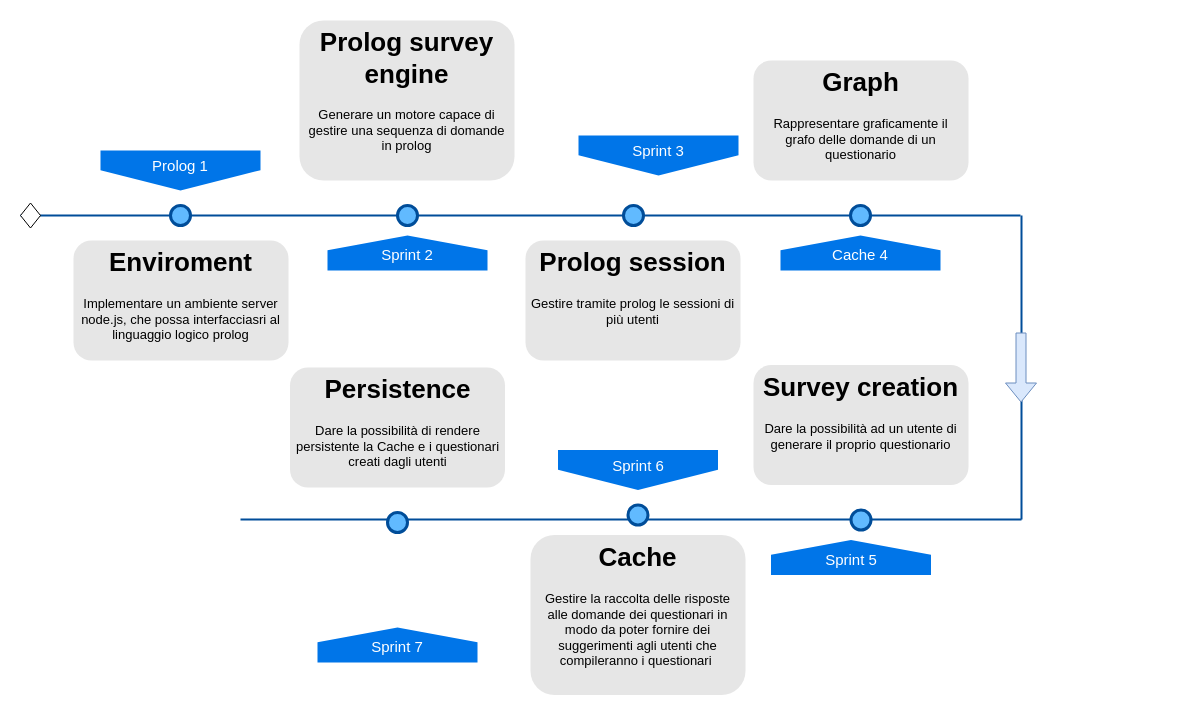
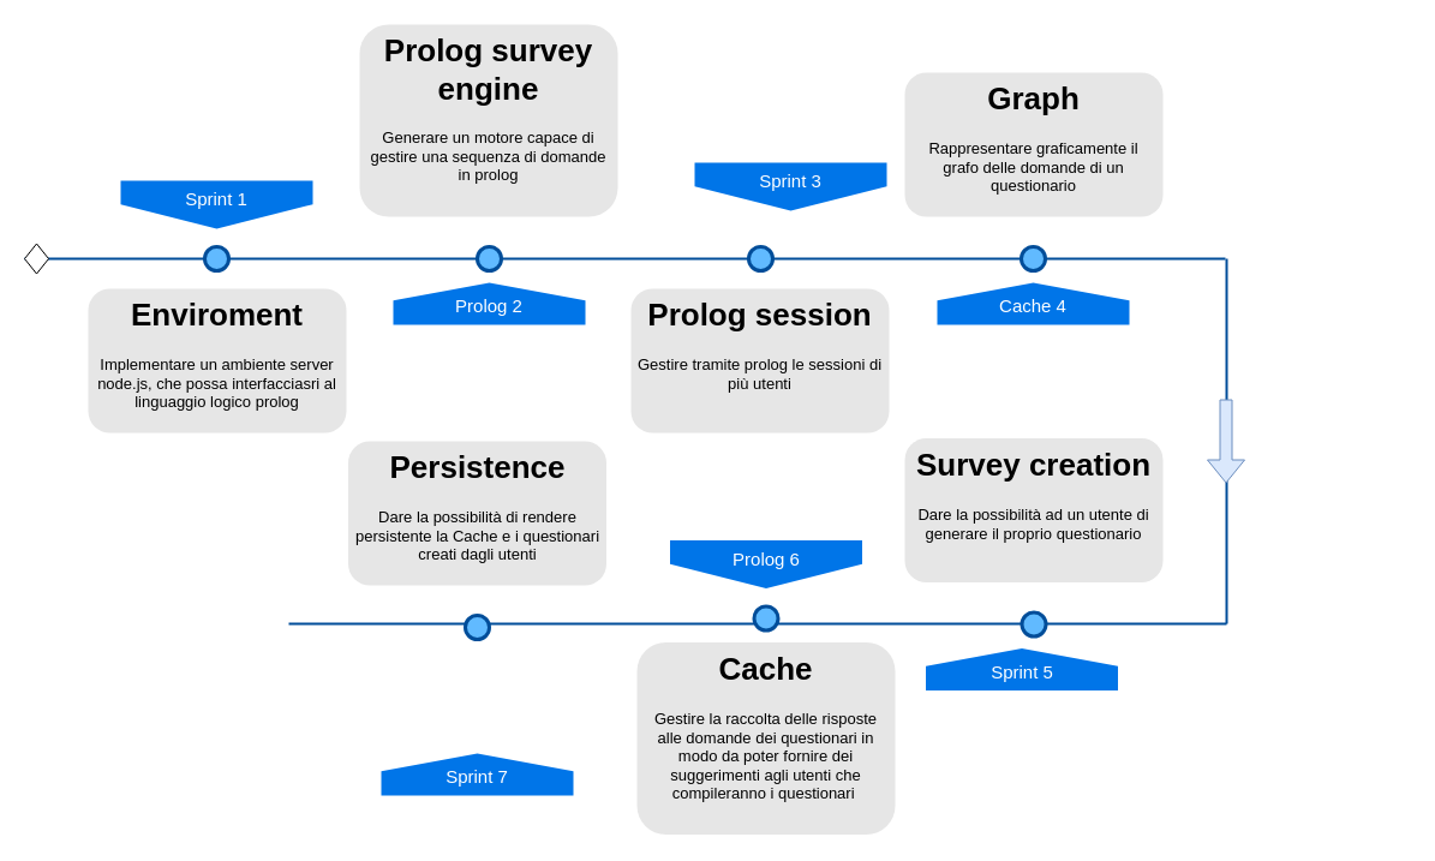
  <mxCell id="0" />
  <mxCell id="1" parent="0" />
  <mxCell id="2" value="" style="line;strokeWidth=2;html=1;fillColor=none;fontSize=28;fontColor=#004D99;strokeColor=#004D99;" parent="1" vertex="1"><mxGeometry x="20" y="210" width="1000" height="10" as="geometry" /></mxCell>
- <mxCell id="3" value="Prolog 1" style="shape=offPageConnector;whiteSpace=wrap;html=1;fillColor=#0075E8;fontSize=15;fontColor=#FFFFFF;size=0.509;verticalAlign=top;strokeColor=none;" parent="1" vertex="1"><mxGeometry x="100" y="150" width="160" height="40" as="geometry" /></mxCell>
+ <mxCell id="3" value="Sprint 1" style="shape=offPageConnector;whiteSpace=wrap;html=1;fillColor=#0075E8;fontSize=15;fontColor=#FFFFFF;size=0.509;verticalAlign=top;strokeColor=none;" parent="1" vertex="1"><mxGeometry x="100" y="150" width="160" height="40" as="geometry" /></mxCell>
  <mxCell id="4" value="Sprint 3" style="shape=offPageConnector;whiteSpace=wrap;html=1;fillColor=#0075E8;fontSize=15;fontColor=#FFFFFF;size=0.509;verticalAlign=top;strokeColor=none;" parent="1" vertex="1"><mxGeometry x="578" y="135" width="160" height="40" as="geometry" /></mxCell>
- <mxCell id="5" value="Sprint 2" style="shape=offPageConnector;whiteSpace=wrap;html=1;fillColor=#0075E8;fontSize=15;fontColor=#FFFFFF;size=0.418;flipV=1;verticalAlign=bottom;strokeColor=none;spacingBottom=4;" parent="1" vertex="1"><mxGeometry x="327" y="235" width="160" height="35" as="geometry" /></mxCell>
+ <mxCell id="5" value="Prolog 2" style="shape=offPageConnector;whiteSpace=wrap;html=1;fillColor=#0075E8;fontSize=15;fontColor=#FFFFFF;size=0.418;flipV=1;verticalAlign=bottom;strokeColor=none;spacingBottom=4;" parent="1" vertex="1"><mxGeometry x="327" y="235" width="160" height="35" as="geometry" /></mxCell>
  <mxCell id="6" value="&lt;span&gt;Cache 4&lt;/span&gt;" style="shape=offPageConnector;whiteSpace=wrap;html=1;fillColor=#0075E8;fontSize=15;fontColor=#FFFFFF;size=0.418;flipV=1;verticalAlign=bottom;strokeColor=none;spacingBottom=4;" parent="1" vertex="1"><mxGeometry x="780" y="235" width="160" height="35" as="geometry" /></mxCell>
  <mxCell id="7" value="" style="ellipse;whiteSpace=wrap;html=1;fillColor=#61BAFF;fontSize=28;fontColor=#004D99;strokeWidth=3;strokeColor=#004D99;" parent="1" vertex="1"><mxGeometry x="170" y="205" width="20" height="20" as="geometry" /></mxCell>
  <mxCell id="8" value="" style="ellipse;whiteSpace=wrap;html=1;fillColor=#61BAFF;fontSize=28;fontColor=#004D99;strokeWidth=3;strokeColor=#004D99;" parent="1" vertex="1"><mxGeometry x="397" y="205" width="20" height="20" as="geometry" /></mxCell>
  <mxCell id="9" value="" style="ellipse;whiteSpace=wrap;html=1;fillColor=#61BAFF;fontSize=28;fontColor=#004D99;strokeWidth=3;strokeColor=#004D99;" parent="1" vertex="1"><mxGeometry x="623" y="205" width="20" height="20" as="geometry" /></mxCell>
  <mxCell id="10" value="" style="ellipse;whiteSpace=wrap;html=1;fillColor=#61BAFF;fontSize=28;fontColor=#004D99;strokeWidth=3;strokeColor=#004D99;" parent="1" vertex="1"><mxGeometry x="850" y="205" width="20" height="20" as="geometry" /></mxCell>
  <mxCell id="11" value="&lt;h1&gt;Enviroment&lt;/h1&gt;&lt;p&gt;Implementare un ambiente server node.js, che possa interfacciasri al linguaggio logico prolog&lt;/p&gt;&lt;div&gt;&lt;br&gt;&lt;/div&gt;" style="text;html=1;spacing=5;spacingTop=-20;whiteSpace=wrap;overflow=hidden;strokeColor=none;strokeWidth=3;fillColor=#E6E6E6;fontSize=13;fontColor=#000000;align=center;rounded=1;" parent="1" vertex="1"><mxGeometry x="73" y="240" width="215" height="120" as="geometry" /></mxCell>
  <mxCell id="12" value="&lt;h1&gt;Prolog survey engine&lt;/h1&gt;&lt;p&gt;Generare un motore capace di gestire una sequenza di domande in prolog&lt;/p&gt;&lt;div&gt;&lt;br&gt;&lt;/div&gt;" style="text;html=1;spacing=5;spacingTop=-20;whiteSpace=wrap;overflow=hidden;strokeColor=none;strokeWidth=3;fillColor=#E6E6E6;fontSize=13;fontColor=#000000;align=center;rounded=1;" parent="1" vertex="1"><mxGeometry x="299" y="20" width="215" height="160" as="geometry" /></mxCell>
  <mxCell id="13" value="&lt;h1&gt;Prolog session&lt;/h1&gt;&lt;p&gt;Gestire tramite prolog le sessioni di più utenti&lt;/p&gt;" style="text;html=1;spacing=5;spacingTop=-20;whiteSpace=wrap;overflow=hidden;strokeColor=none;strokeWidth=3;fillColor=#E6E6E6;fontSize=13;fontColor=#000000;align=center;rounded=1;" parent="1" vertex="1"><mxGeometry x="525" y="240" width="215" height="120" as="geometry" /></mxCell>
  <mxCell id="14" value="&lt;h1&gt;Graph&lt;/h1&gt;&lt;p&gt;Rappresentare graficamente il grafo delle domande di un questionario&lt;br&gt;&lt;/p&gt;&lt;div&gt;&lt;br&gt;&lt;/div&gt;" style="text;html=1;spacing=5;spacingTop=-20;whiteSpace=wrap;overflow=hidden;strokeColor=none;strokeWidth=3;fillColor=#E6E6E6;fontSize=13;fontColor=#000000;align=center;rounded=1;" parent="1" vertex="1"><mxGeometry x="753" y="60" width="215" height="120" as="geometry" /></mxCell>
  <mxCell id="15" value="" style="line;strokeWidth=2;html=1;fillColor=none;fontSize=28;fontColor=#004D99;strokeColor=#004D99;" parent="1" vertex="1"><mxGeometry x="240" y="514" width="781" height="10" as="geometry" /></mxCell>
- <mxCell id="16" value="Sprint 6" style="shape=offPageConnector;whiteSpace=wrap;html=1;fillColor=#0075E8;fontSize=15;fontColor=#FFFFFF;size=0.509;verticalAlign=top;strokeColor=none;" parent="1" vertex="1"><mxGeometry x="557.5" y="449.5" width="160" height="40" as="geometry" /></mxCell>
+ <mxCell id="16" value="Prolog 6" style="shape=offPageConnector;whiteSpace=wrap;html=1;fillColor=#0075E8;fontSize=15;fontColor=#FFFFFF;size=0.509;verticalAlign=top;strokeColor=none;" parent="1" vertex="1"><mxGeometry x="557.5" y="449.5" width="160" height="40" as="geometry" /></mxCell>
  <mxCell id="17" value="Sprint 5" style="shape=offPageConnector;whiteSpace=wrap;html=1;fillColor=#0075E8;fontSize=15;fontColor=#FFFFFF;size=0.418;flipV=1;verticalAlign=bottom;strokeColor=none;spacingBottom=4;" parent="1" vertex="1"><mxGeometry x="770.5" y="539.5" width="160" height="35" as="geometry" /></mxCell>
  <mxCell id="18" value="" style="ellipse;whiteSpace=wrap;html=1;fillColor=#61BAFF;fontSize=28;fontColor=#004D99;strokeWidth=3;strokeColor=#004D99;" parent="1" vertex="1"><mxGeometry x="627.5" y="504.5" width="20" height="20" as="geometry" /></mxCell>
  <mxCell id="19" value="" style="ellipse;whiteSpace=wrap;html=1;fillColor=#61BAFF;fontSize=28;fontColor=#004D99;strokeWidth=3;strokeColor=#004D99;" parent="1" vertex="1"><mxGeometry x="850.5" y="509.5" width="20" height="20" as="geometry" /></mxCell>
  <mxCell id="20" value="&lt;h1&gt;Cache&lt;/h1&gt;&lt;p&gt;Gestire la raccolta delle risposte alle domande dei questionari in modo da poter fornire dei suggerimenti agli utenti che compileranno i questionari&amp;nbsp;&lt;/p&gt;&lt;div&gt;&lt;br&gt;&lt;/div&gt;" style="text;html=1;spacing=5;spacingTop=-20;whiteSpace=wrap;overflow=hidden;strokeColor=none;strokeWidth=3;fillColor=#E6E6E6;fontSize=13;fontColor=#000000;align=center;rounded=1;" parent="1" vertex="1"><mxGeometry x="530" y="534.5" width="215" height="160" as="geometry" /></mxCell>
  <mxCell id="21" value="&lt;h1&gt;Survey creation&lt;/h1&gt;&lt;p&gt;Dare la possibilità ad un utente di generare il proprio questionario&lt;/p&gt;&lt;div&gt;&lt;br&gt;&lt;/div&gt;" style="text;html=1;spacing=5;spacingTop=-20;whiteSpace=wrap;overflow=hidden;strokeColor=none;strokeWidth=3;fillColor=#E6E6E6;fontSize=13;fontColor=#000000;align=center;rounded=1;" parent="1" vertex="1"><mxGeometry x="753" y="364.5" width="215" height="120" as="geometry" /></mxCell>
  <mxCell id="22" value="" style="line;strokeWidth=2;html=1;fillColor=none;fontSize=28;fontColor=#004D99;strokeColor=#004D99;rotation=-90;" parent="1" vertex="1"><mxGeometry x="869" y="362" width="304" height="10" as="geometry" /></mxCell>
  <mxCell id="23" value="" style="rhombus;whiteSpace=wrap;html=1;" parent="1" vertex="1"><mxGeometry x="20" y="202.5" width="20" height="25" as="geometry" /></mxCell>
  <mxCell id="24" value="" style="shape=flexArrow;endArrow=classic;html=1;fillColor=#dae8fc;strokeColor=#6c8ebf;" parent="1" edge="1"><mxGeometry width="50" height="50" relative="1" as="geometry"><mxPoint x="1020.5" y="332" as="sourcePoint" /><mxPoint x="1020.5" y="402" as="targetPoint" /></mxGeometry></mxCell>
  <mxCell id="25" value="Sprint 7" style="shape=offPageConnector;whiteSpace=wrap;html=1;fillColor=#0075E8;fontSize=15;fontColor=#FFFFFF;size=0.418;flipV=1;verticalAlign=bottom;strokeColor=none;spacingBottom=4;" vertex="1" parent="1"><mxGeometry x="317" y="627" width="160" height="35" as="geometry" /></mxCell>
  <mxCell id="26" value="" style="ellipse;whiteSpace=wrap;html=1;fillColor=#61BAFF;fontSize=28;fontColor=#004D99;strokeWidth=3;strokeColor=#004D99;" vertex="1" parent="1"><mxGeometry x="387" y="512" width="20" height="20" as="geometry" /></mxCell>
  <mxCell id="27" value="&lt;h1&gt;Persistence&lt;/h1&gt;&lt;p&gt;Dare la possibilità di rendere persistente la Cache e i questionari creati dagli utenti&lt;/p&gt;" style="text;html=1;spacing=5;spacingTop=-20;whiteSpace=wrap;overflow=hidden;strokeColor=none;strokeWidth=3;fillColor=#E6E6E6;fontSize=13;fontColor=#000000;align=center;rounded=1;" vertex="1" parent="1"><mxGeometry x="289.5" y="367" width="215" height="120" as="geometry" /></mxCell>
